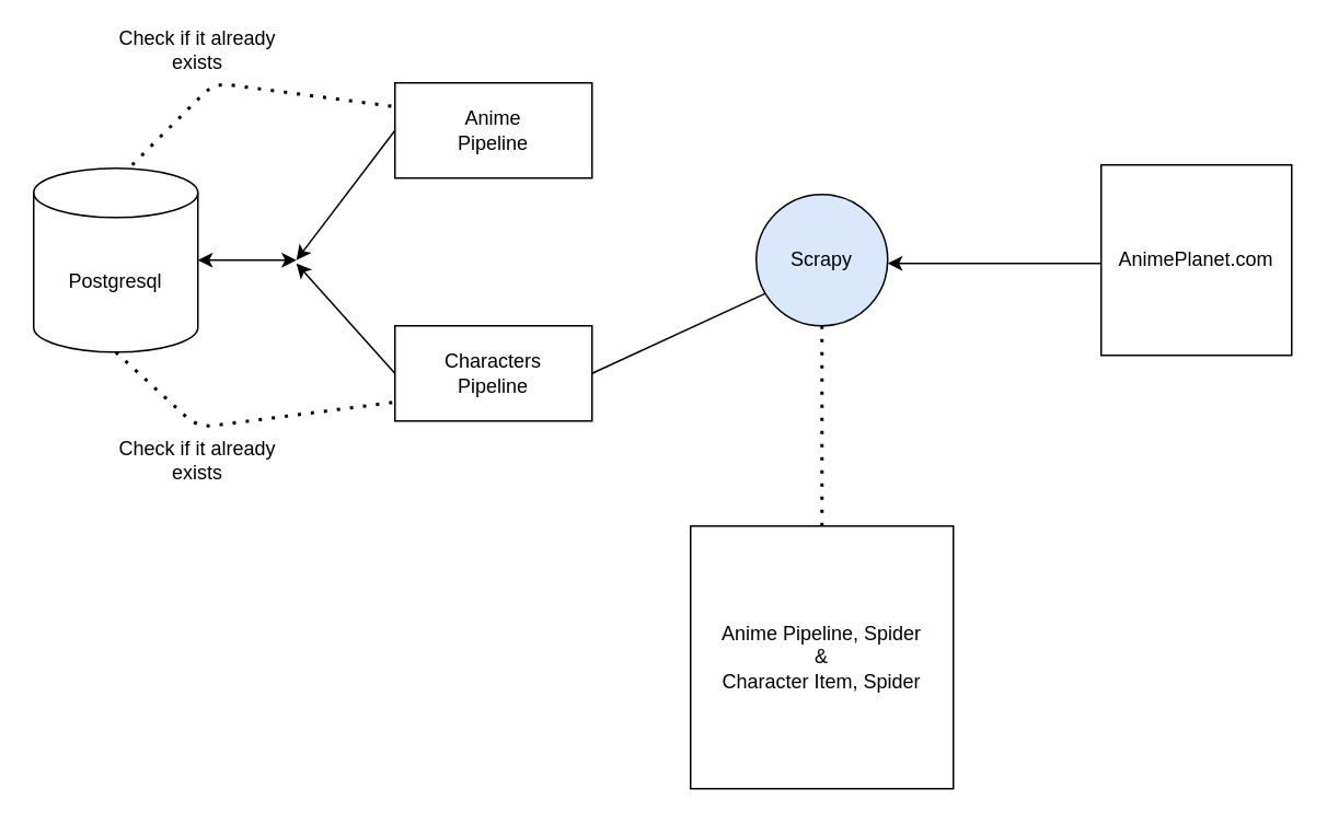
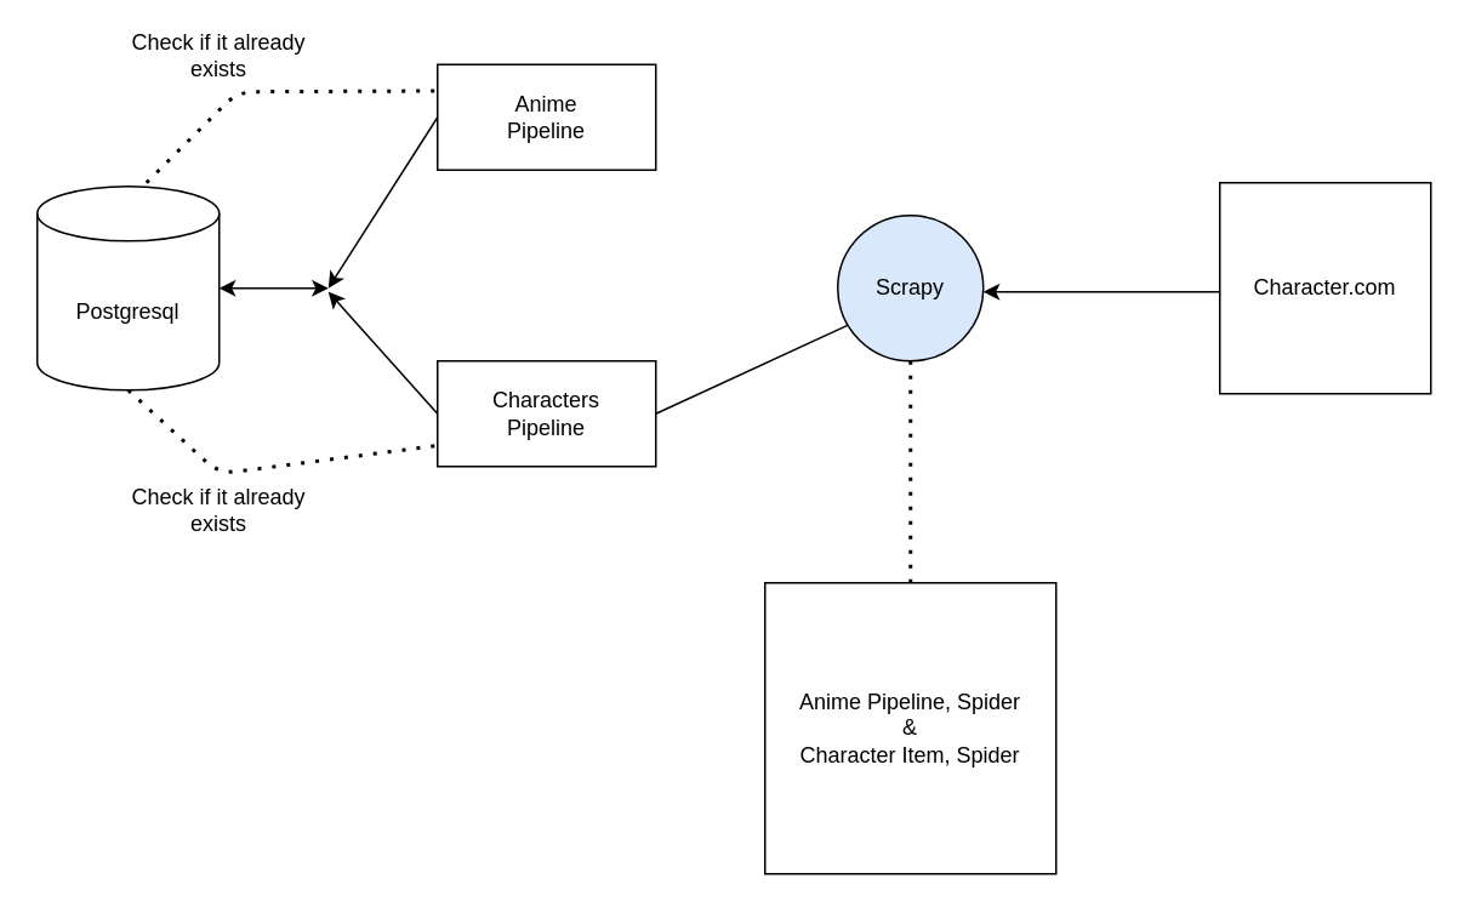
  <mxCell id="0" />
  <mxCell id="1" parent="0" />
- <mxCell id="2" value="AnimePlanet.com&lt;br&gt;" style="whiteSpace=wrap;html=1;aspect=fixed;" vertex="1" parent="1"><mxGeometry x="670" y="100" width="116" height="116" as="geometry" /></mxCell>
+ <mxCell id="2" value="Character.com&lt;br&gt;" style="whiteSpace=wrap;html=1;aspect=fixed;" vertex="1" parent="1"><mxGeometry x="670" y="100" width="116" height="116" as="geometry" /></mxCell>
  <mxCell id="3" value="" style="endArrow=classic;html=1;" edge="1" parent="1"><mxGeometry width="50" height="50" relative="1" as="geometry"><mxPoint x="670" y="160" as="sourcePoint" /><mxPoint x="540" y="160" as="targetPoint" /><Array as="points"><mxPoint x="550" y="160" /></Array></mxGeometry></mxCell>
  <mxCell id="4" value="Scrapy" style="ellipse;whiteSpace=wrap;html=1;aspect=fixed;fillColor=#dae8fc;" vertex="1" parent="1"><mxGeometry x="460" y="118" width="80" height="80" as="geometry" /></mxCell>
  <mxCell id="5" value="" style="endArrow=none;html=1;exitX=0.071;exitY=0.753;exitDx=0;exitDy=0;entryX=1;entryY=0.5;entryDx=0;entryDy=0;exitPerimeter=0;" edge="1" parent="1" source="4" target="7"><mxGeometry width="50" height="50" relative="1" as="geometry"><mxPoint x="476.72" y="146.8" as="sourcePoint" /><mxPoint x="410" y="158" as="targetPoint" /></mxGeometry></mxCell>
- <mxCell id="6" value="Anime&lt;br&gt;Pipeline" style="shape=parallelogram;perimeter=parallelogramPerimeter;whiteSpace=wrap;html=1;fixedSize=1;size=0;" vertex="1" parent="1"><mxGeometry x="240" y="50" width="120" height="58" as="geometry" /></mxCell>
+ <mxCell id="6" value="Anime&lt;br&gt;Pipeline" style="shape=parallelogram;perimeter=parallelogramPerimeter;whiteSpace=wrap;html=1;fixedSize=1;size=0;" vertex="1" parent="1"><mxGeometry x="240" y="35" width="120" height="58" as="geometry" /></mxCell>
  <mxCell id="7" value="Characters&lt;br&gt;Pipeline" style="shape=parallelogram;perimeter=parallelogramPerimeter;whiteSpace=wrap;html=1;fixedSize=1;size=0;" vertex="1" parent="1"><mxGeometry x="240" y="198" width="120" height="58" as="geometry" /></mxCell>
  <mxCell id="8" value="Postgresql" style="shape=cylinder3;whiteSpace=wrap;html=1;boundedLbl=1;backgroundOutline=1;size=15;" vertex="1" parent="1"><mxGeometry x="20" y="102" width="100" height="112" as="geometry" /></mxCell>
  <mxCell id="9" value="" style="endArrow=classic;html=1;exitX=0;exitY=0.5;exitDx=0;exitDy=0;" edge="1" parent="1" source="6"><mxGeometry width="50" height="50" relative="1" as="geometry"><mxPoint x="150" y="170" as="sourcePoint" /><mxPoint x="180" y="158" as="targetPoint" /></mxGeometry></mxCell>
  <mxCell id="10" value="" style="endArrow=classic;html=1;exitX=0;exitY=0.5;exitDx=0;exitDy=0;" edge="1" parent="1" source="7"><mxGeometry width="50" height="50" relative="1" as="geometry"><mxPoint x="250" y="89" as="sourcePoint" /><mxPoint x="180" y="160" as="targetPoint" /></mxGeometry></mxCell>
  <mxCell id="11" value="" style="endArrow=classic;startArrow=classic;html=1;" edge="1" parent="1"><mxGeometry width="50" height="50" relative="1" as="geometry"><mxPoint x="120" y="158" as="sourcePoint" /><mxPoint x="180" y="158" as="targetPoint" /></mxGeometry></mxCell>
  <mxCell id="12" value="" style="endArrow=none;dashed=1;html=1;dashPattern=1 3;strokeWidth=2;entryX=0.5;entryY=1;entryDx=0;entryDy=0;" edge="1" parent="1" target="4"><mxGeometry width="50" height="50" relative="1" as="geometry"><mxPoint x="500" y="320" as="sourcePoint" /><mxPoint x="470" y="260" as="targetPoint" /></mxGeometry></mxCell>
  <mxCell id="13" value="Anime Pipeline, Spider&lt;br&gt;&amp;amp;&lt;br&gt;Character Item, Spider" style="whiteSpace=wrap;html=1;aspect=fixed;" vertex="1" parent="1"><mxGeometry x="420" y="320" width="160" height="160" as="geometry" /></mxCell>
  <mxCell id="14" value="" style="endArrow=none;dashed=1;html=1;dashPattern=1 3;strokeWidth=2;entryX=0;entryY=0.25;entryDx=0;entryDy=0;" edge="1" parent="1" target="6"><mxGeometry width="50" height="50" relative="1" as="geometry"><mxPoint x="80" y="100" as="sourcePoint" /><mxPoint x="470" y="140" as="targetPoint" /><Array as="points"><mxPoint x="130" y="50" /></Array></mxGeometry></mxCell>
  <mxCell id="15" value="Check if it already exists" style="text;html=1;strokeColor=none;fillColor=none;align=center;verticalAlign=middle;whiteSpace=wrap;rounded=0;" vertex="1" parent="1"><mxGeometry x="70" y="270" width="100" height="20" as="geometry" /></mxCell>
  <mxCell id="16" value="" style="endArrow=none;dashed=1;html=1;dashPattern=1 3;strokeWidth=2;entryX=0;entryY=0.25;entryDx=0;entryDy=0;exitX=0.5;exitY=1;exitDx=0;exitDy=0;exitPerimeter=0;" edge="1" parent="1" source="8"><mxGeometry width="50" height="50" relative="1" as="geometry"><mxPoint x="80" y="280" as="sourcePoint" /><mxPoint x="240" y="244.5" as="targetPoint" /><Array as="points"><mxPoint x="120" y="260" /></Array></mxGeometry></mxCell>
  <mxCell id="17" value="Check if it already exists" style="text;html=1;strokeColor=none;fillColor=none;align=center;verticalAlign=middle;whiteSpace=wrap;rounded=0;" vertex="1" parent="1"><mxGeometry x="70" y="20" width="100" height="20" as="geometry" /></mxCell>
